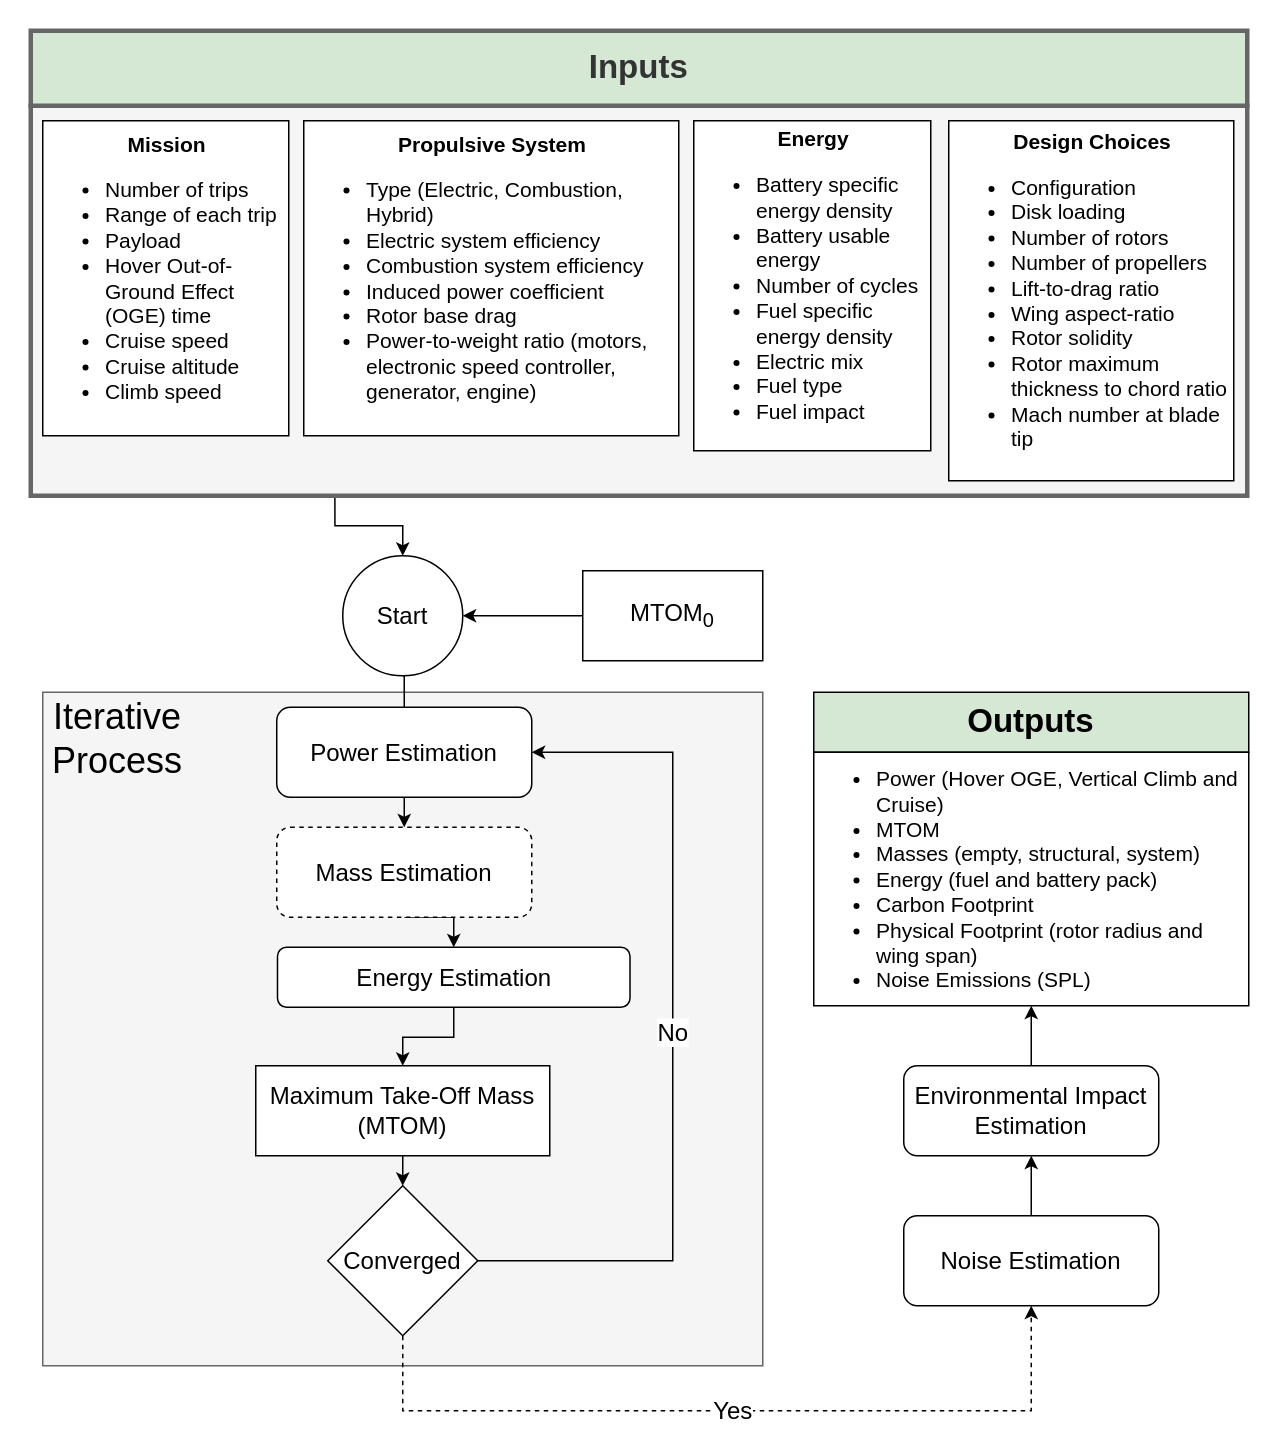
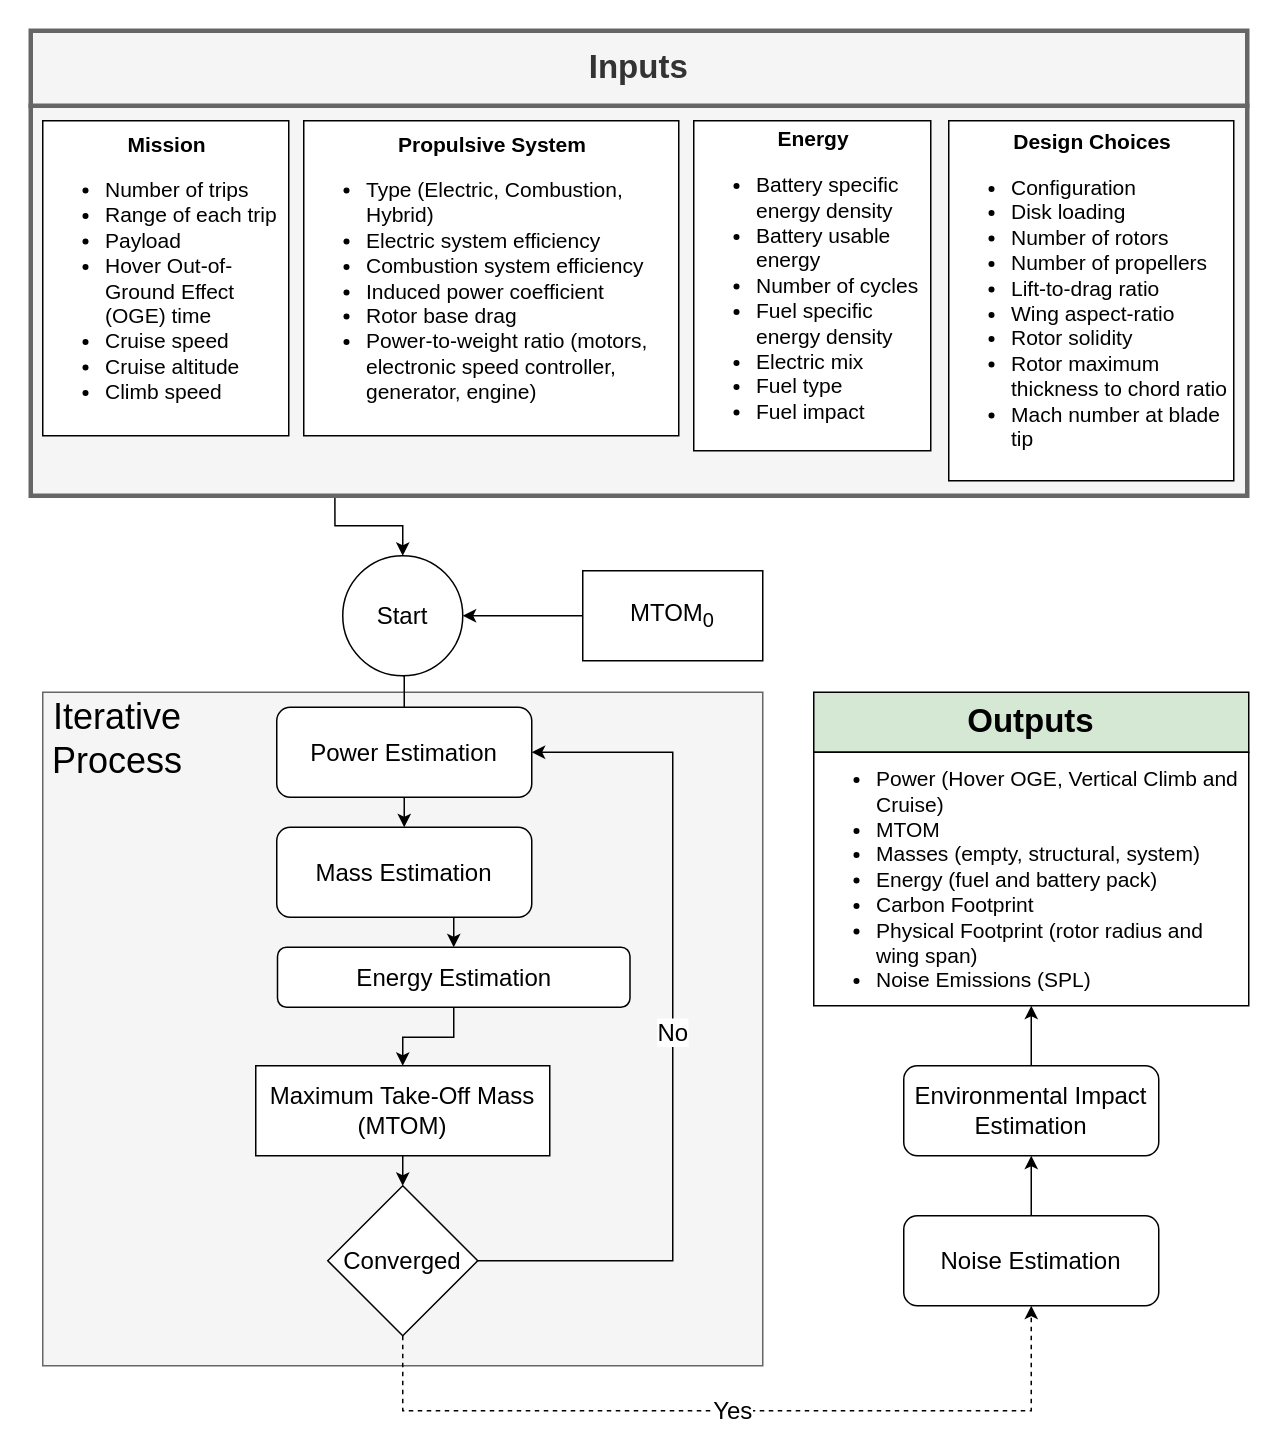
  <mxCell id="0" />
  <mxCell id="1" parent="0" />
  <mxCell id="2" value="" style="rounded=0;whiteSpace=wrap;html=1;strokeWidth=1;fontSize=16;fillColor=#f5f5f5;strokeColor=#666666;fontColor=#333333;" parent="1" vertex="1"><mxGeometry x="28" y="461" width="480" height="449" as="geometry" /></mxCell>
  <mxCell id="3" style="edgeStyle=orthogonalEdgeStyle;rounded=0;orthogonalLoop=1;jettySize=auto;html=1;exitX=0.25;exitY=1;exitDx=0;exitDy=0;entryX=0.5;entryY=0;entryDx=0;entryDy=0;" parent="1" source="4" target="19" edge="1"><mxGeometry relative="1" as="geometry" /></mxCell>
  <mxCell id="4" value="" style="rounded=0;whiteSpace=wrap;html=1;fontSize=24;fillColor=#f5f5f5;strokeColor=#666666;fontColor=#333333;strokeWidth=3;" parent="1" vertex="1"><mxGeometry x="20" y="70" width="811" height="260" as="geometry" /></mxCell>
  <mxCell id="5" value="&lt;div style=&quot;font-size: 14px&quot; align=&quot;center&quot;&gt;&lt;b style=&quot;font-size: 14px&quot;&gt;Mission&lt;/b&gt;&lt;/div&gt;&lt;div style=&quot;font-size: 14px&quot; align=&quot;left&quot;&gt;&lt;ul style=&quot;font-size: 14px&quot;&gt;&lt;li style=&quot;font-size: 14px&quot;&gt;Number of trips&lt;/li&gt;&lt;li style=&quot;font-size: 14px&quot;&gt;Range of each trip&lt;/li&gt;&lt;li style=&quot;font-size: 14px&quot;&gt;Payload&lt;/li&gt;&lt;li style=&quot;font-size: 14px&quot;&gt;Hover Out-of-Ground Effect (OGE) time&lt;/li&gt;&lt;li style=&quot;font-size: 14px&quot;&gt;Cruise speed&lt;/li&gt;&lt;li style=&quot;font-size: 14px&quot;&gt;Cruise altitude&lt;br style=&quot;font-size: 14px&quot;&gt;&lt;/li&gt;&lt;li style=&quot;font-size: 14px&quot;&gt;Climb speed&lt;br style=&quot;font-size: 14px&quot;&gt;&lt;/li&gt;&lt;/ul&gt;&lt;/div&gt;" style="rounded=0;whiteSpace=wrap;html=1;align=left;fontSize=14;" parent="1" vertex="1"><mxGeometry x="28" y="80" width="164" height="210" as="geometry" /></mxCell>
  <mxCell id="6" value="&lt;div style=&quot;font-size: 14px&quot; align=&quot;center&quot;&gt;&lt;b style=&quot;font-size: 14px&quot;&gt;Propulsive System&lt;br style=&quot;font-size: 14px&quot;&gt;&lt;/b&gt;&lt;/div&gt;&lt;div style=&quot;font-size: 14px&quot; align=&quot;left&quot;&gt;&lt;ul style=&quot;font-size: 14px&quot;&gt;&lt;li style=&quot;font-size: 14px&quot;&gt;Type (Electric, Combustion, Hybrid)&lt;br style=&quot;font-size: 14px&quot;&gt;&lt;/li&gt;&lt;li style=&quot;font-size: 14px&quot;&gt;Electric system efficiency&lt;/li&gt;&lt;li style=&quot;font-size: 14px&quot;&gt;Combustion system efficiency&lt;br style=&quot;font-size: 14px&quot;&gt;&lt;/li&gt;&lt;li style=&quot;font-size: 14px&quot;&gt;Induced power coefficient&lt;br style=&quot;font-size: 14px&quot;&gt;&lt;/li&gt;&lt;li style=&quot;font-size: 14px&quot;&gt;Rotor base drag&lt;br style=&quot;font-size: 14px&quot;&gt;&lt;/li&gt;&lt;li style=&quot;font-size: 14px&quot;&gt;Power-to-weight ratio (motors, electronic speed controller, generator, engine)&lt;/li&gt;&lt;/ul&gt;&lt;/div&gt;" style="rounded=0;whiteSpace=wrap;html=1;align=left;fontSize=14;" parent="1" vertex="1"><mxGeometry x="202" y="80" width="250" height="210" as="geometry" /></mxCell>
  <mxCell id="7" value="&lt;div style=&quot;font-size: 14px&quot; align=&quot;center&quot;&gt;&lt;b style=&quot;font-size: 14px&quot;&gt;Energy&lt;/b&gt;&lt;/div&gt;&lt;div style=&quot;font-size: 14px&quot; align=&quot;left&quot;&gt;&lt;ul style=&quot;font-size: 14px&quot;&gt;&lt;li style=&quot;font-size: 14px&quot;&gt;Battery specific energy density&lt;br style=&quot;font-size: 14px&quot;&gt;&lt;/li&gt;&lt;li style=&quot;font-size: 14px&quot;&gt;Battery usable energy&lt;/li&gt;&lt;li style=&quot;font-size: 14px&quot;&gt;Number of cycles&lt;br&gt;&lt;/li&gt;&lt;li style=&quot;font-size: 14px&quot;&gt;Fuel specific energy density&lt;/li&gt;&lt;li style=&quot;font-size: 14px&quot;&gt;Electric mix&lt;/li&gt;&lt;li style=&quot;font-size: 14px&quot;&gt;Fuel type&lt;br&gt;&lt;/li&gt;&lt;li style=&quot;font-size: 14px&quot;&gt;Fuel impact&lt;br&gt;&lt;/li&gt;&lt;/ul&gt;&lt;/div&gt;" style="rounded=0;whiteSpace=wrap;html=1;align=left;fontSize=14;" parent="1" vertex="1"><mxGeometry x="462" y="80" width="158" height="220" as="geometry" /></mxCell>
  <mxCell id="8" value="&lt;div style=&quot;font-size: 14px&quot; align=&quot;center&quot;&gt;&lt;b style=&quot;font-size: 14px&quot;&gt;Design Choices&lt;br style=&quot;font-size: 14px&quot;&gt;&lt;/b&gt;&lt;/div&gt;&lt;div style=&quot;font-size: 14px&quot; align=&quot;left&quot;&gt;&lt;ul style=&quot;font-size: 14px&quot;&gt;&lt;li style=&quot;font-size: 14px&quot;&gt;Configuration&lt;/li&gt;&lt;li style=&quot;font-size: 14px&quot;&gt;Disk loading&lt;br style=&quot;font-size: 14px&quot;&gt;&lt;/li&gt;&lt;li style=&quot;font-size: 14px&quot;&gt;Number of rotors&lt;/li&gt;&lt;li style=&quot;font-size: 14px&quot;&gt;Number of propellers&lt;br style=&quot;font-size: 14px&quot;&gt;&lt;/li&gt;&lt;li style=&quot;font-size: 14px&quot;&gt;Lift-to-drag ratio&lt;br style=&quot;font-size: 14px&quot;&gt;&lt;/li&gt;&lt;li style=&quot;font-size: 14px&quot;&gt;Wing aspect-ratio&lt;/li&gt;&lt;li style=&quot;font-size: 14px&quot;&gt;Rotor solidity&lt;/li&gt;&lt;li style=&quot;font-size: 14px&quot;&gt;Rotor maximum thickness to chord ratio&lt;br&gt;&lt;/li&gt;&lt;li style=&quot;font-size: 14px&quot;&gt;Mach number at blade tip&lt;/li&gt;&lt;/ul&gt;&lt;/div&gt;" style="rounded=0;whiteSpace=wrap;html=1;align=left;fontSize=14;" parent="1" vertex="1"><mxGeometry x="632" y="80" width="190" height="240" as="geometry" /></mxCell>
- <mxCell id="9" value="&lt;b style=&quot;font-size: 22px;&quot;&gt;Inputs&lt;/b&gt;" style="rounded=0;whiteSpace=wrap;html=1;fontSize=22;fillColor=#d5e8d4;strokeColor=#666666;fontColor=#333333;strokeWidth=3;" parent="1" vertex="1"><mxGeometry x="20" y="20" width="811" height="50" as="geometry" /></mxCell>
+ <mxCell id="9" value="&lt;b style=&quot;font-size: 22px;&quot;&gt;Inputs&lt;/b&gt;" style="rounded=0;whiteSpace=wrap;html=1;fontSize=22;fillColor=#f5f5f5;strokeColor=#666666;fontColor=#333333;strokeWidth=3;" parent="1" vertex="1"><mxGeometry x="20" y="20" width="811" height="50" as="geometry" /></mxCell>
  <mxCell id="10" style="edgeStyle=orthogonalEdgeStyle;rounded=0;orthogonalLoop=1;jettySize=auto;html=1;exitX=0.5;exitY=1;exitDx=0;exitDy=0;entryX=0.5;entryY=0;entryDx=0;entryDy=0;fontSize=16;" parent="1" source="11" target="13" edge="1"><mxGeometry relative="1" as="geometry" /></mxCell>
  <mxCell id="11" value="Power Estimation" style="rounded=1;whiteSpace=wrap;html=1;strokeWidth=1;fontSize=16;" parent="1" vertex="1"><mxGeometry x="184" y="471" width="170" height="60" as="geometry" /></mxCell>
  <mxCell id="12" style="edgeStyle=orthogonalEdgeStyle;rounded=0;orthogonalLoop=1;jettySize=auto;html=1;exitX=0.5;exitY=1;exitDx=0;exitDy=0;entryX=0.5;entryY=0;entryDx=0;entryDy=0;fontSize=16;" parent="1" source="13" target="15" edge="1"><mxGeometry relative="1" as="geometry" /></mxCell>
- <mxCell id="13" value="Mass Estimation" style="rounded=1;whiteSpace=wrap;html=1;strokeWidth=1;fontSize=16;dashed=1;" parent="1" vertex="1"><mxGeometry x="184" y="551" width="170" height="60" as="geometry" /></mxCell>
+ <mxCell id="13" value="Mass Estimation" style="rounded=1;whiteSpace=wrap;html=1;strokeWidth=1;fontSize=16;" parent="1" vertex="1"><mxGeometry x="184" y="551" width="170" height="60" as="geometry" /></mxCell>
  <mxCell id="14" style="edgeStyle=orthogonalEdgeStyle;rounded=0;orthogonalLoop=1;jettySize=auto;html=1;exitX=0.5;exitY=1;exitDx=0;exitDy=0;entryX=0.5;entryY=0;entryDx=0;entryDy=0;" parent="1" source="15" target="17" edge="1"><mxGeometry relative="1" as="geometry" /></mxCell>
  <mxCell id="15" value="Energy Estimation" style="rounded=1;whiteSpace=wrap;html=1;strokeWidth=1;fontSize=16;" parent="1" vertex="1"><mxGeometry x="184.5" y="631" width="235" height="40" as="geometry" /></mxCell>
  <mxCell id="16" style="edgeStyle=orthogonalEdgeStyle;rounded=0;orthogonalLoop=1;jettySize=auto;html=1;exitX=0.5;exitY=1;exitDx=0;exitDy=0;entryX=0.5;entryY=0;entryDx=0;entryDy=0;fontSize=16;" parent="1" source="17" target="24" edge="1"><mxGeometry relative="1" as="geometry" /></mxCell>
  <mxCell id="17" value="Maximum Take-Off Mass (MTOM)" style="rounded=0;whiteSpace=wrap;html=1;strokeWidth=1;fontSize=16;" parent="1" vertex="1"><mxGeometry x="170" y="710" width="196" height="60" as="geometry" /></mxCell>
  <mxCell id="18" style="edgeStyle=orthogonalEdgeStyle;rounded=0;orthogonalLoop=1;jettySize=auto;html=1;exitX=0.5;exitY=1;exitDx=0;exitDy=0;entryX=0.5;entryY=0;entryDx=0;entryDy=0;fontSize=16;endArrow=none;" parent="1" source="19" target="11" edge="1"><mxGeometry relative="1" as="geometry" /></mxCell>
  <mxCell id="19" value="Start" style="ellipse;whiteSpace=wrap;html=1;aspect=fixed;strokeWidth=1;fontSize=16;" parent="1" vertex="1"><mxGeometry x="228" y="370" width="80" height="80" as="geometry" /></mxCell>
  <mxCell id="20" style="edgeStyle=orthogonalEdgeStyle;rounded=0;orthogonalLoop=1;jettySize=auto;html=1;exitX=0;exitY=0.5;exitDx=0;exitDy=0;fontSize=16;" parent="1" source="21" target="19" edge="1"><mxGeometry relative="1" as="geometry" /></mxCell>
  <mxCell id="21" value="MTOM&lt;sub&gt;0&lt;/sub&gt;" style="rounded=0;whiteSpace=wrap;html=1;strokeWidth=1;fontSize=16;" parent="1" vertex="1"><mxGeometry x="388" y="380" width="120" height="60" as="geometry" /></mxCell>
  <mxCell id="22" value="No" style="edgeStyle=orthogonalEdgeStyle;rounded=0;orthogonalLoop=1;jettySize=auto;html=1;exitX=1;exitY=0.5;exitDx=0;exitDy=0;entryX=1;entryY=0.5;entryDx=0;entryDy=0;fontSize=16;" parent="1" source="24" target="11" edge="1"><mxGeometry relative="1" as="geometry"><Array as="points"><mxPoint x="448" y="840" /><mxPoint x="448" y="501" /></Array></mxGeometry></mxCell>
  <mxCell id="23" value="&lt;font style=&quot;font-size: 16px&quot;&gt;Yes&lt;/font&gt;" style="edgeStyle=orthogonalEdgeStyle;rounded=0;orthogonalLoop=1;jettySize=auto;html=1;exitX=0.5;exitY=1;exitDx=0;exitDy=0;entryX=0.5;entryY=1;entryDx=0;entryDy=0;dashed=1;" parent="1" source="24" target="31" edge="1"><mxGeometry relative="1" as="geometry"><Array as="points"><mxPoint x="268" y="940" /><mxPoint x="687" y="940" /></Array></mxGeometry></mxCell>
  <mxCell id="24" value="Converged" style="rhombus;whiteSpace=wrap;html=1;strokeWidth=1;fontSize=16;" parent="1" vertex="1"><mxGeometry x="218" y="790" width="100" height="100" as="geometry" /></mxCell>
  <mxCell id="25" value="Outputs" style="rounded=0;whiteSpace=wrap;html=1;strokeWidth=1;fontSize=22;fontStyle=1;fillColor=#d5e8d4;" parent="1" vertex="1"><mxGeometry x="542" y="461" width="290" height="40" as="geometry" /></mxCell>
  <mxCell id="26" value="&lt;ul style=&quot;font-size: 14px&quot;&gt;&lt;li style=&quot;font-size: 14px&quot;&gt;Power (Hover OGE, Vertical Climb and Cruise)&lt;/li&gt;&lt;li style=&quot;font-size: 14px&quot;&gt;MTOM&lt;br&gt;&lt;/li&gt;&lt;li style=&quot;font-size: 14px&quot;&gt;Masses (empty, structural, system)&lt;/li&gt;&lt;li style=&quot;font-size: 14px&quot;&gt;Energy (fuel and battery pack)&lt;/li&gt;&lt;li style=&quot;font-size: 14px&quot;&gt;Carbon Footprint&lt;br&gt;&lt;/li&gt;&lt;li style=&quot;font-size: 14px&quot;&gt;Physical Footprint (rotor radius and wing span)&lt;/li&gt;&lt;li style=&quot;font-size: 14px&quot;&gt;Noise Emissions (SPL)&lt;/li&gt;&lt;/ul&gt;" style="rounded=0;whiteSpace=wrap;html=1;strokeWidth=1;fontSize=14;align=left;" parent="1" vertex="1"><mxGeometry x="542" y="501" width="290" height="169" as="geometry" /></mxCell>
  <mxCell id="27" value="Iterative Process" style="text;html=1;strokeColor=none;fillColor=none;align=center;verticalAlign=middle;whiteSpace=wrap;rounded=0;fontSize=24;" parent="1" vertex="1"><mxGeometry x="28" y="461" width="100" height="62" as="geometry" /></mxCell>
  <mxCell id="28" style="edgeStyle=orthogonalEdgeStyle;rounded=0;orthogonalLoop=1;jettySize=auto;html=1;exitX=0.5;exitY=0;exitDx=0;exitDy=0;entryX=0.5;entryY=1;entryDx=0;entryDy=0;" parent="1" source="29" target="26" edge="1"><mxGeometry relative="1" as="geometry" /></mxCell>
  <mxCell id="29" value="Environmental Impact Estimation" style="rounded=1;whiteSpace=wrap;html=1;strokeWidth=1;fontSize=16;" parent="1" vertex="1"><mxGeometry x="602" y="710" width="170" height="60" as="geometry" /></mxCell>
  <mxCell id="30" style="edgeStyle=orthogonalEdgeStyle;rounded=0;orthogonalLoop=1;jettySize=auto;html=1;exitX=0.5;exitY=0;exitDx=0;exitDy=0;entryX=0.5;entryY=1;entryDx=0;entryDy=0;" parent="1" source="31" target="29" edge="1"><mxGeometry relative="1" as="geometry" /></mxCell>
  <mxCell id="31" value="Noise Estimation" style="rounded=1;whiteSpace=wrap;html=1;strokeWidth=1;fontSize=16;" parent="1" vertex="1"><mxGeometry x="602" y="810" width="170" height="60" as="geometry" /></mxCell>
